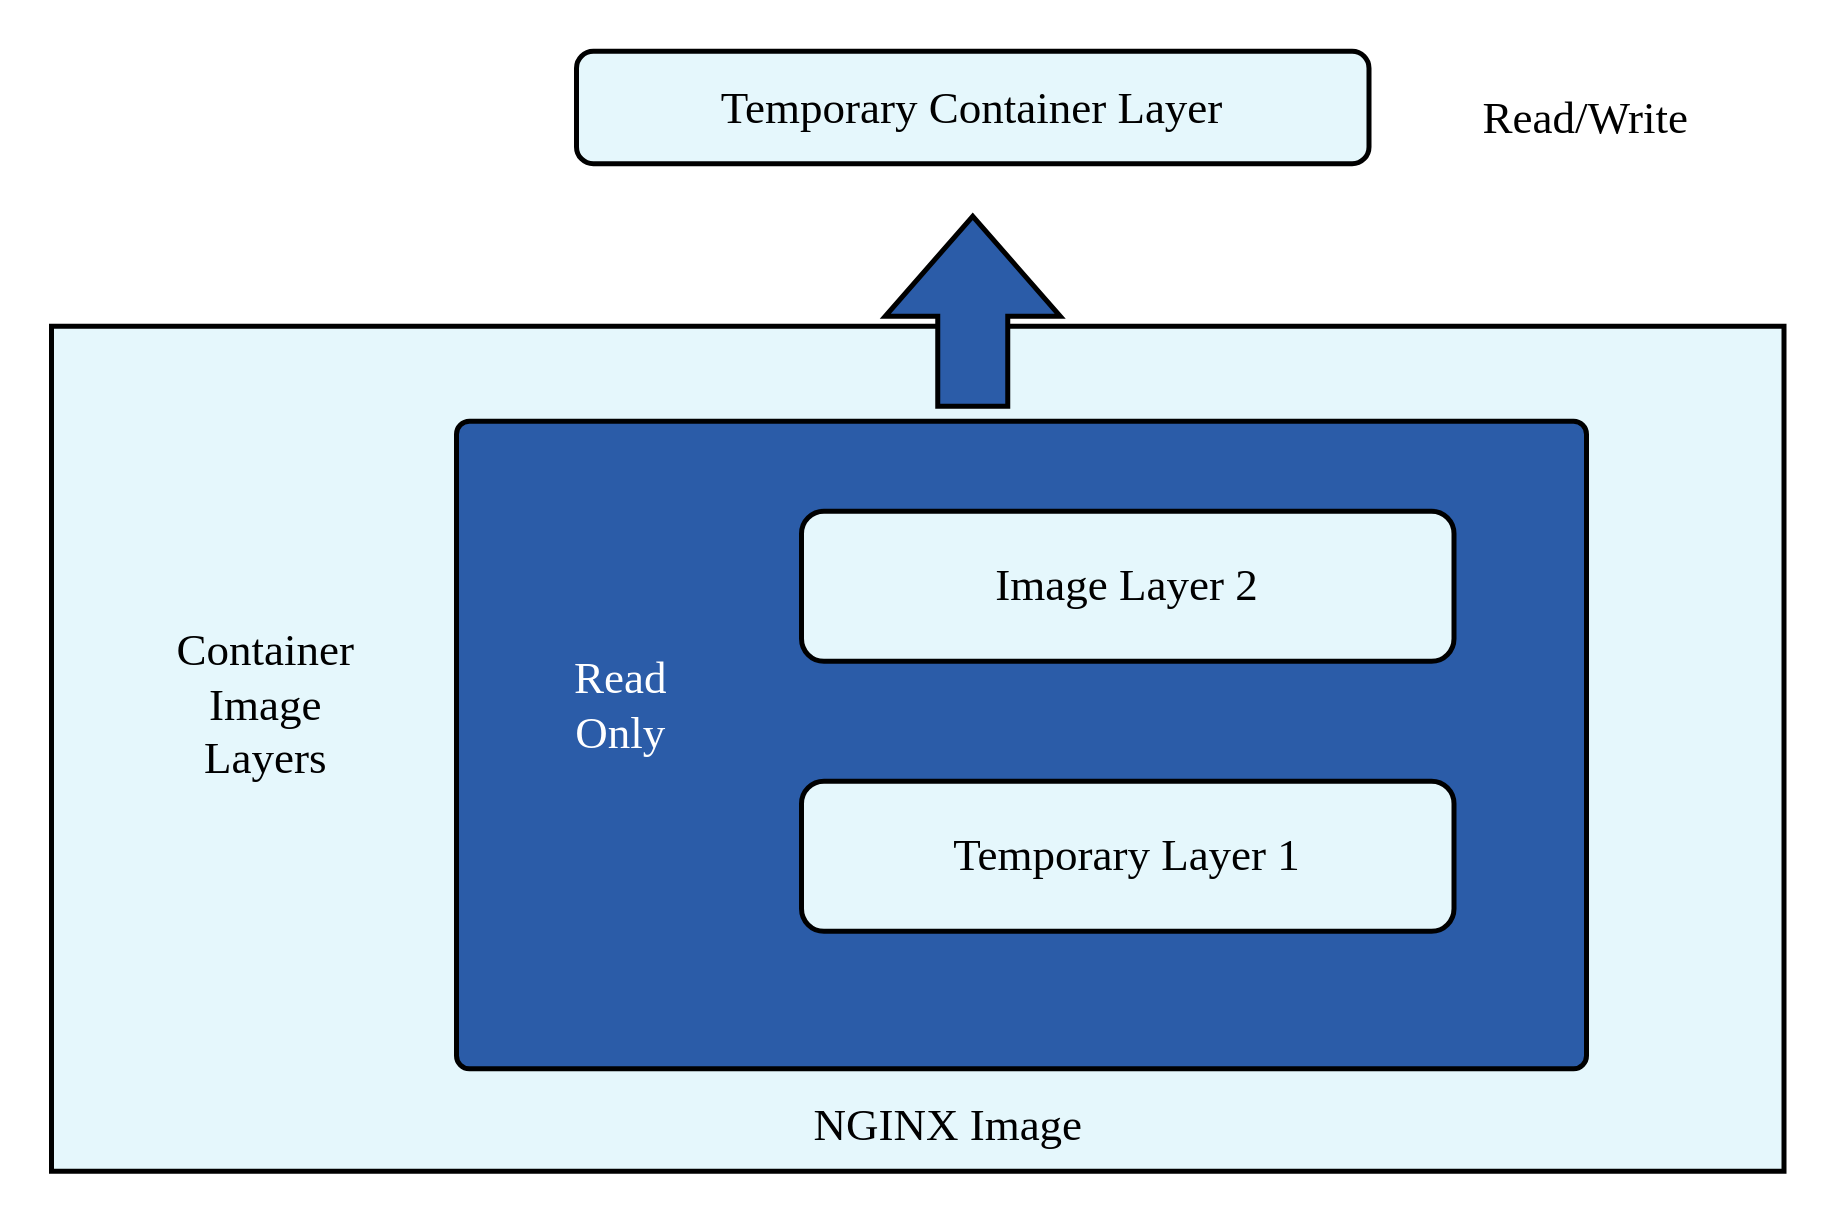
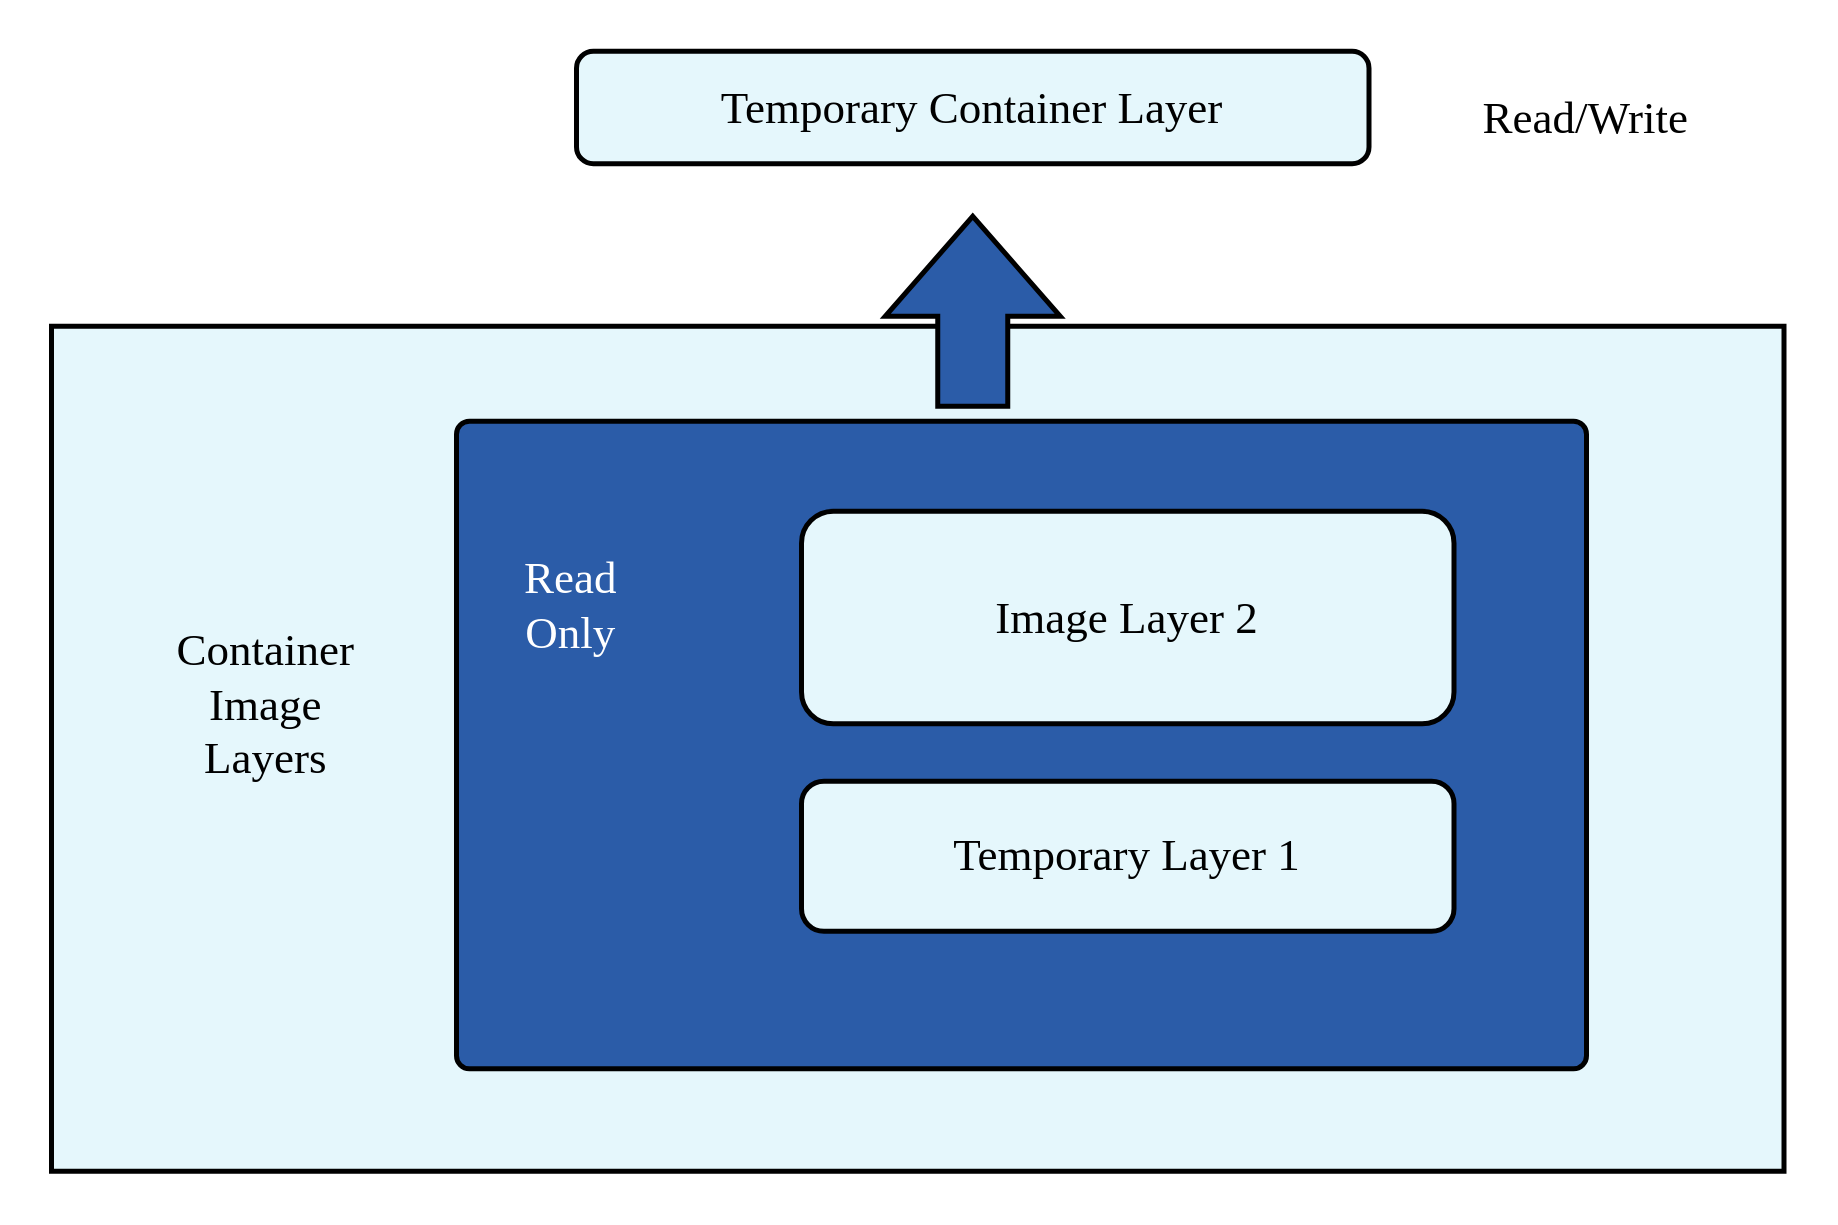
  <mxCell id="0" />
  <mxCell id="1" parent="0" />
  <mxCell id="2" value="Temporary Container Layer" style="whiteSpace=wrap;html=1;rounded=1;strokeColor=light-dark(#000000,#5881BA);strokeWidth=2;fontFamily=Shantell Sans;fontSource=https://fonts.googleapis.com/css?family=Shantell+Sans;fontSize=18;fontColor=light-dark(#000000, #b8b8ba);fillColor=light-dark(#E5F7FC,transparent);" parent="1" vertex="1"><mxGeometry x="230" y="20" width="317" height="45" as="geometry" /></mxCell>
  <mxCell id="3" value="" style="whiteSpace=wrap;html=1;rounded=1;strokeColor=light-dark(#000000,#5881BA);strokeWidth=2;fontFamily=Shantell Sans;fontSource=https://fonts.googleapis.com/css?family=Shantell+Sans;fontSize=18;fontColor=light-dark(#000000, #b8b8ba);fillColor=light-dark(#E5F7FC,transparent);arcSize=0;" parent="1" vertex="1"><mxGeometry x="20" y="130" width="693" height="338" as="geometry" /></mxCell>
  <mxCell id="4" value="" style="whiteSpace=wrap;html=1;rounded=1;strokeColor=light-dark(#000000,#5881BA);strokeWidth=2;fontFamily=Shantell Sans;fontSource=https://fonts.googleapis.com/css?family=Shantell+Sans;fontSize=18;fontColor=light-dark(#000000, #b8b8ba);fillColor=light-dark(#2B5CA8,transparent);arcSize=2;" parent="1" vertex="1"><mxGeometry x="182" y="168" width="452" height="259" as="geometry" /></mxCell>
- <mxCell id="5" value="Image Layer 2" style="whiteSpace=wrap;html=1;rounded=1;strokeColor=light-dark(#000000,#5881BA);strokeWidth=2;fontFamily=Shantell Sans;fontSource=https://fonts.googleapis.com/css?family=Shantell+Sans;fontSize=18;fontColor=light-dark(#000000, #b8b8ba);fillColor=light-dark(#E5F7FC,transparent);" parent="1" vertex="1"><mxGeometry x="320" y="204" width="261" height="60" as="geometry" /></mxCell>
+ <mxCell id="5" value="Image Layer 2" style="whiteSpace=wrap;html=1;rounded=1;strokeColor=light-dark(#000000,#5881BA);strokeWidth=2;fontFamily=Shantell Sans;fontSource=https://fonts.googleapis.com/css?family=Shantell+Sans;fontSize=18;fontColor=light-dark(#000000, #b8b8ba);fillColor=light-dark(#E5F7FC,transparent);" parent="1" vertex="1"><mxGeometry x="320" y="204" width="261" height="85" as="geometry" /></mxCell>
  <mxCell id="6" value="Temporary Layer 1" style="whiteSpace=wrap;html=1;rounded=1;strokeColor=light-dark(#000000,#5881BA);strokeWidth=2;fontFamily=Shantell Sans;fontSource=https://fonts.googleapis.com/css?family=Shantell+Sans;fontSize=18;fontColor=light-dark(#000000, #b8b8ba);fillColor=light-dark(#E5F7FC,transparent);" parent="1" vertex="1"><mxGeometry x="320" y="312" width="261" height="60" as="geometry" /></mxCell>
- <mxCell id="7" value="&lt;font style=&quot;color: rgb(255, 255, 255);&quot;&gt;Read Only&lt;/font&gt;" style="text;strokeColor=none;align=center;fillColor=none;html=1;verticalAlign=middle;whiteSpace=wrap;rounded=0;fontFamily=Shantell Sans;fontSource=https://fonts.googleapis.com/css?family=Shantell+Sans;fontSize=18;fontColor=light-dark(#000000, #b8b8ba);" parent="1" vertex="1"><mxGeometry x="218" y="266.997" width="60" height="30" as="geometry" /></mxCell>
+ <mxCell id="7" value="&lt;font style=&quot;color: rgb(255, 255, 255);&quot;&gt;Read Only&lt;/font&gt;" style="text;strokeColor=none;align=center;fillColor=none;html=1;verticalAlign=middle;whiteSpace=wrap;rounded=0;fontFamily=Shantell Sans;fontSource=https://fonts.googleapis.com/css?family=Shantell+Sans;fontSize=18;fontColor=light-dark(#000000, #b8b8ba);" parent="1" vertex="1"><mxGeometry x="198" y="226.997" width="60" height="30" as="geometry" /></mxCell>
  <mxCell id="8" value="Container&lt;br&gt;Image&lt;br&gt;Layers" style="text;strokeColor=none;align=center;fillColor=none;html=1;verticalAlign=middle;whiteSpace=wrap;rounded=0;fontFamily=Shantell Sans;fontSource=https://fonts.googleapis.com/css?family=Shantell+Sans;fontSize=18;fontColor=light-dark(#000000, #b8b8ba);" parent="1" vertex="1"><mxGeometry x="76" y="266.997" width="60" height="30" as="geometry" /></mxCell>
  <mxCell id="9" value="" style="html=1;shadow=0;dashed=0;align=center;verticalAlign=middle;shape=mxgraph.arrows2.arrow;dy=0.6;dx=40;direction=north;notch=0;rounded=1;strokeColor=light-dark(#000000,#5881BA);strokeWidth=2;fontFamily=Shantell Sans;fontSource=https://fonts.googleapis.com/css?family=Shantell+Sans;fontSize=18;fontColor=light-dark(#000000, #b8b8ba);fillColor=light-dark(#2B5CA8,#2B5CA8);" parent="1" vertex="1"><mxGeometry x="353.5" y="86" width="70" height="76" as="geometry" /></mxCell>
  <mxCell id="10" value="Read/Write" style="text;strokeColor=none;align=center;fillColor=none;html=1;verticalAlign=middle;whiteSpace=wrap;rounded=0;fontFamily=Shantell Sans;fontSource=https://fonts.googleapis.com/css?family=Shantell+Sans;fontSize=18;fontColor=light-dark(#000000, #b8b8ba);" parent="1" vertex="1"><mxGeometry x="604.003" y="32" width="60" height="30" as="geometry" /></mxCell>
- <mxCell id="11" value="NGINX Image" style="text;strokeColor=none;align=center;fillColor=none;html=1;verticalAlign=middle;whiteSpace=wrap;rounded=0;fontFamily=Shantell Sans;fontSource=https://fonts.googleapis.com/css?family=Shantell+Sans;fontSize=18;fontColor=light-dark(#000000, #b8b8ba);" parent="1" vertex="1"><mxGeometry x="305" y="435" width="148.33" height="30" as="geometry" /></mxCell>
